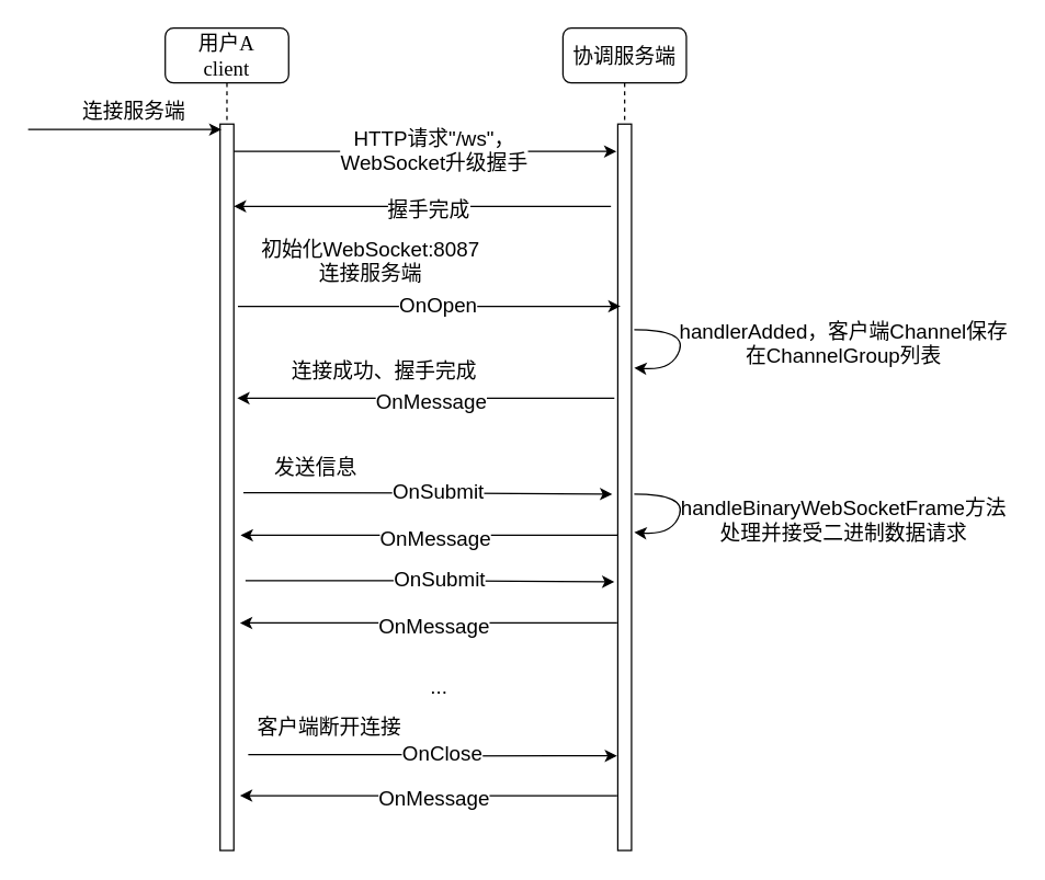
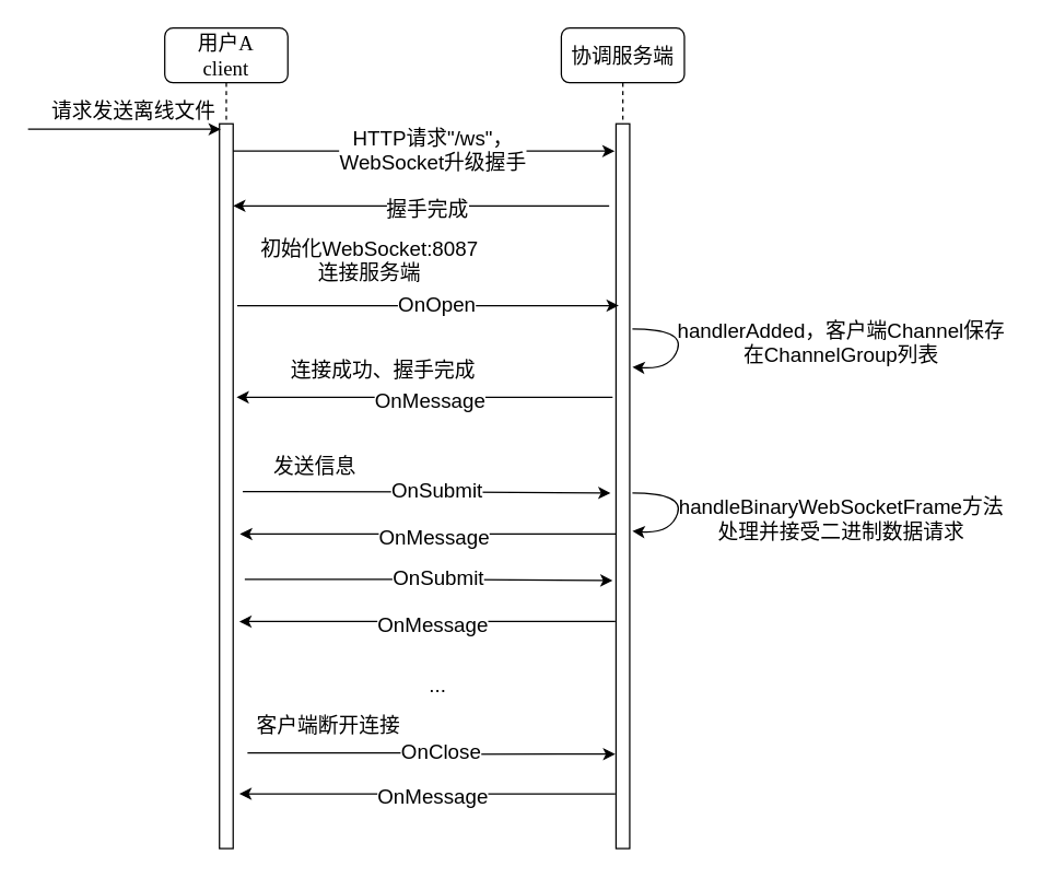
  <mxCell id="0" />
  <mxCell id="1" parent="0" />
  <mxCell id="2" value="协调服务端" style="shape=umlLifeline;perimeter=lifelinePerimeter;whiteSpace=wrap;html=1;container=1;collapsible=0;recursiveResize=0;outlineConnect=0;rounded=1;shadow=0;comic=0;labelBackgroundColor=none;strokeWidth=1;fontFamily=Verdana;fontSize=15;align=center;flipH=1;" parent="1" vertex="1"><mxGeometry x="410" y="20" width="90" height="600" as="geometry" /></mxCell>
  <mxCell id="3" value="" style="html=1;points=[];perimeter=orthogonalPerimeter;rounded=0;shadow=0;comic=0;labelBackgroundColor=none;strokeWidth=1;fontFamily=Verdana;fontSize=15;align=center;" parent="2" vertex="1"><mxGeometry x="40" y="70" width="10" height="530" as="geometry" /></mxCell>
  <mxCell id="4" value="" style="curved=1;endArrow=classic;html=1;fontSize=15;entryX=1.2;entryY=0.421;entryDx=0;entryDy=0;entryPerimeter=0;" edge="1" parent="2"><mxGeometry width="50" height="50" relative="1" as="geometry"><mxPoint x="52" y="340" as="sourcePoint" /><mxPoint x="52" y="367.87" as="targetPoint" /><Array as="points"><mxPoint x="90" y="340" /><mxPoint x="80" y="370" /></Array></mxGeometry></mxCell>
  <mxCell id="5" value="用户A&lt;br style=&quot;font-size: 15px;&quot;&gt;client" style="shape=umlLifeline;perimeter=lifelinePerimeter;whiteSpace=wrap;html=1;container=1;collapsible=0;recursiveResize=0;outlineConnect=0;rounded=1;shadow=0;comic=0;labelBackgroundColor=none;strokeWidth=1;fontFamily=Verdana;fontSize=15;align=center;flipH=1;" parent="1" vertex="1"><mxGeometry x="120" y="20" width="90" height="600" as="geometry" /></mxCell>
  <mxCell id="6" value="" style="html=1;points=[];perimeter=orthogonalPerimeter;rounded=0;shadow=0;comic=0;labelBackgroundColor=none;strokeWidth=1;fontFamily=Verdana;fontSize=15;align=center;" parent="5" vertex="1"><mxGeometry x="40" y="70" width="10" height="530" as="geometry" /></mxCell>
  <mxCell id="7" value="" style="endArrow=classic;html=1;entryX=-0.2;entryY=0.32;entryDx=0;entryDy=0;entryPerimeter=0;fontSize=15;" parent="1" edge="1"><mxGeometry width="50" height="50" relative="1" as="geometry"><mxPoint x="20" y="94" as="sourcePoint" /><mxPoint x="161" y="94" as="targetPoint" /></mxGeometry></mxCell>
- <mxCell id="8" value="连接服务端" style="text;html=1;strokeColor=none;fillColor=none;align=center;verticalAlign=middle;whiteSpace=wrap;rounded=0;fontSize=15;" parent="1" vertex="1"><mxGeometry x="30" y="70" width="135" height="20" as="geometry" /></mxCell>
+ <mxCell id="8" value="请求发送离线文件" style="text;html=1;strokeColor=none;fillColor=none;align=center;verticalAlign=middle;whiteSpace=wrap;rounded=0;fontSize=15;" parent="1" vertex="1"><mxGeometry x="30" y="70" width="135" height="20" as="geometry" /></mxCell>
  <mxCell id="9" style="edgeStyle=orthogonalEdgeStyle;rounded=0;orthogonalLoop=1;jettySize=auto;html=1;fontSize=15;" parent="1" edge="1"><mxGeometry relative="1" as="geometry"><mxPoint x="173" y="223" as="sourcePoint" /><mxPoint x="452" y="223" as="targetPoint" /></mxGeometry></mxCell>
  <mxCell id="10" value="OnOpen" style="edgeLabel;html=1;align=center;verticalAlign=middle;resizable=0;points=[];fontSize=15;" parent="9" vertex="1" connectable="0"><mxGeometry x="-0.037" y="2" relative="1" as="geometry"><mxPoint x="11" as="offset" /></mxGeometry></mxCell>
  <mxCell id="11" style="edgeStyle=orthogonalEdgeStyle;rounded=0;orthogonalLoop=1;jettySize=auto;html=1;fontSize=15;" parent="1" edge="1"><mxGeometry relative="1" as="geometry"><mxPoint x="439.5" y="290" as="sourcePoint" /><mxPoint x="172.5" y="290" as="targetPoint" /><Array as="points"><mxPoint x="447.5" y="290" /></Array></mxGeometry></mxCell>
  <mxCell id="12" value="OnMessage" style="edgeLabel;html=1;align=center;verticalAlign=middle;resizable=0;points=[];fontSize=15;" parent="11" vertex="1" connectable="0"><mxGeometry x="0.215" y="1" relative="1" as="geometry"><mxPoint x="30" as="offset" /></mxGeometry></mxCell>
  <mxCell id="13" value="连接成功、握手完成" style="text;html=1;strokeColor=none;fillColor=none;align=center;verticalAlign=middle;whiteSpace=wrap;rounded=0;fontSize=15;" parent="1" vertex="1"><mxGeometry x="180" y="260" width="200" height="20" as="geometry" /></mxCell>
  <mxCell id="14" style="edgeStyle=orthogonalEdgeStyle;rounded=0;orthogonalLoop=1;jettySize=auto;html=1;exitX=1.3;exitY=0.078;exitDx=0;exitDy=0;exitPerimeter=0;fontSize=15;" parent="1" edge="1"><mxGeometry relative="1" as="geometry"><mxPoint x="177" y="359.05" as="sourcePoint" /><mxPoint x="446" y="360" as="targetPoint" /><Array as="points"><mxPoint x="312" y="360" /></Array></mxGeometry></mxCell>
  <mxCell id="15" value="OnSubmit" style="edgeLabel;html=1;align=center;verticalAlign=middle;resizable=0;points=[];fontSize=15;" parent="14" vertex="1" connectable="0"><mxGeometry x="-0.037" y="2" relative="1" as="geometry"><mxPoint x="11" as="offset" /></mxGeometry></mxCell>
  <mxCell id="16" value="发送信息" style="text;html=1;strokeColor=none;fillColor=none;align=center;verticalAlign=middle;whiteSpace=wrap;rounded=0;fontSize=15;" parent="1" vertex="1"><mxGeometry x="140" y="330" width="180" height="20" as="geometry" /></mxCell>
  <mxCell id="17" style="edgeStyle=orthogonalEdgeStyle;rounded=0;orthogonalLoop=1;jettySize=auto;html=1;fontSize=15;" parent="1" edge="1"><mxGeometry relative="1" as="geometry"><mxPoint x="442" y="390" as="sourcePoint" /><mxPoint x="175" y="390" as="targetPoint" /><Array as="points"><mxPoint x="450" y="390" /></Array></mxGeometry></mxCell>
  <mxCell id="18" value="OnMessage" style="edgeLabel;html=1;align=center;verticalAlign=middle;resizable=0;points=[];fontSize=15;" parent="17" vertex="1" connectable="0"><mxGeometry x="0.215" y="1" relative="1" as="geometry"><mxPoint x="30" as="offset" /></mxGeometry></mxCell>
  <mxCell id="19" value="..." style="text;html=1;strokeColor=none;fillColor=none;align=center;verticalAlign=middle;whiteSpace=wrap;rounded=0;fontSize=15;" parent="1" vertex="1"><mxGeometry x="300" y="490" width="40" height="20" as="geometry" /></mxCell>
  <mxCell id="20" style="edgeStyle=orthogonalEdgeStyle;rounded=0;orthogonalLoop=1;jettySize=auto;html=1;exitX=1.3;exitY=0.078;exitDx=0;exitDy=0;exitPerimeter=0;fontSize=15;" parent="1" edge="1"><mxGeometry relative="1" as="geometry"><mxPoint x="180.5" y="550" as="sourcePoint" /><mxPoint x="449.5" y="550.95" as="targetPoint" /><Array as="points"><mxPoint x="315.5" y="550.95" /></Array></mxGeometry></mxCell>
  <mxCell id="21" value="OnClose" style="edgeLabel;html=1;align=center;verticalAlign=middle;resizable=0;points=[];fontSize=15;" parent="20" vertex="1" connectable="0"><mxGeometry x="-0.037" y="2" relative="1" as="geometry"><mxPoint x="11" as="offset" /></mxGeometry></mxCell>
  <mxCell id="22" value="客户端断开连接" style="text;html=1;strokeColor=none;fillColor=none;align=center;verticalAlign=middle;whiteSpace=wrap;rounded=0;fontSize=15;" parent="1" vertex="1"><mxGeometry x="150" y="520" width="180" height="20" as="geometry" /></mxCell>
  <mxCell id="23" style="edgeStyle=orthogonalEdgeStyle;rounded=0;orthogonalLoop=1;jettySize=auto;html=1;fontSize=15;" parent="1" edge="1"><mxGeometry relative="1" as="geometry"><mxPoint x="441.5" y="580" as="sourcePoint" /><mxPoint x="174.5" y="580" as="targetPoint" /><Array as="points"><mxPoint x="449.5" y="580" /></Array></mxGeometry></mxCell>
  <mxCell id="24" value="OnMessage" style="edgeLabel;html=1;align=center;verticalAlign=middle;resizable=0;points=[];fontSize=15;" parent="23" vertex="1" connectable="0"><mxGeometry x="0.215" y="1" relative="1" as="geometry"><mxPoint x="30" as="offset" /></mxGeometry></mxCell>
  <mxCell id="25" style="edgeStyle=orthogonalEdgeStyle;rounded=0;orthogonalLoop=1;jettySize=auto;html=1;exitX=1.3;exitY=0.078;exitDx=0;exitDy=0;exitPerimeter=0;fontSize=15;" parent="1" edge="1"><mxGeometry relative="1" as="geometry"><mxPoint x="178.5" y="423.05" as="sourcePoint" /><mxPoint x="447.5" y="424" as="targetPoint" /><Array as="points"><mxPoint x="313.5" y="424" /></Array></mxGeometry></mxCell>
  <mxCell id="26" value="OnSubmit" style="edgeLabel;html=1;align=center;verticalAlign=middle;resizable=0;points=[];fontSize=15;" parent="25" vertex="1" connectable="0"><mxGeometry x="-0.037" y="2" relative="1" as="geometry"><mxPoint x="11" as="offset" /></mxGeometry></mxCell>
  <mxCell id="27" style="edgeStyle=orthogonalEdgeStyle;rounded=0;orthogonalLoop=1;jettySize=auto;html=1;fontSize=15;" parent="1" edge="1"><mxGeometry relative="1" as="geometry"><mxPoint x="441.5" y="454" as="sourcePoint" /><mxPoint x="174.5" y="454" as="targetPoint" /><Array as="points"><mxPoint x="449.5" y="454" /></Array></mxGeometry></mxCell>
  <mxCell id="28" value="OnMessage" style="edgeLabel;html=1;align=center;verticalAlign=middle;resizable=0;points=[];fontSize=15;" parent="27" vertex="1" connectable="0"><mxGeometry x="0.215" y="1" relative="1" as="geometry"><mxPoint x="30" as="offset" /></mxGeometry></mxCell>
  <mxCell id="29" value="初始化WebSocket:8087&lt;br style=&quot;font-size: 15px;&quot;&gt;连接服务端" style="text;html=1;strokeColor=none;fillColor=none;align=center;verticalAlign=middle;whiteSpace=wrap;rounded=0;fontSize=15;" parent="1" vertex="1"><mxGeometry x="180" y="180" width="180" height="20" as="geometry" /></mxCell>
  <mxCell id="30" value="&lt;br&gt;handleBinaryWebSocketFrame方法处理并接受二进制数据请求" style="text;html=1;strokeColor=none;fillColor=none;align=center;verticalAlign=middle;whiteSpace=wrap;rounded=0;fontSize=15;" vertex="1" parent="1"><mxGeometry x="490" y="360" width="250" height="20" as="geometry" /></mxCell>
  <mxCell id="31" style="edgeStyle=orthogonalEdgeStyle;rounded=0;orthogonalLoop=1;jettySize=auto;html=1;fontSize=15;" edge="1" parent="1"><mxGeometry relative="1" as="geometry"><mxPoint x="170" y="110" as="sourcePoint" /><mxPoint x="449" y="110" as="targetPoint" /></mxGeometry></mxCell>
  <mxCell id="32" value="HTTP请求&quot;/ws&quot;，&lt;br&gt;WebSocket升级握手" style="edgeLabel;html=1;align=center;verticalAlign=middle;resizable=0;points=[];fontSize=15;" vertex="1" connectable="0" parent="31"><mxGeometry x="-0.037" y="2" relative="1" as="geometry"><mxPoint x="11" as="offset" /></mxGeometry></mxCell>
  <mxCell id="33" style="edgeStyle=orthogonalEdgeStyle;rounded=0;orthogonalLoop=1;jettySize=auto;html=1;fontSize=15;" edge="1" parent="1"><mxGeometry relative="1" as="geometry"><mxPoint x="437" y="150" as="sourcePoint" /><mxPoint x="170" y="150" as="targetPoint" /><Array as="points"><mxPoint x="445" y="150" /></Array></mxGeometry></mxCell>
  <mxCell id="34" value="握手完成" style="edgeLabel;html=1;align=center;verticalAlign=middle;resizable=0;points=[];fontSize=15;" vertex="1" connectable="0" parent="33"><mxGeometry x="0.215" y="1" relative="1" as="geometry"><mxPoint x="30" as="offset" /></mxGeometry></mxCell>
  <mxCell id="35" value="" style="curved=1;endArrow=classic;html=1;fontSize=15;entryX=1.2;entryY=0.421;entryDx=0;entryDy=0;entryPerimeter=0;" edge="1" parent="1"><mxGeometry width="50" height="50" relative="1" as="geometry"><mxPoint x="462" y="240" as="sourcePoint" /><mxPoint x="462" y="267.87" as="targetPoint" /><Array as="points"><mxPoint x="500" y="240" /><mxPoint x="490" y="270" /></Array></mxGeometry></mxCell>
  <mxCell id="36" value="handlerAdded，客户端Channel保存在ChannelGroup列表" style="text;html=1;strokeColor=none;fillColor=none;align=center;verticalAlign=middle;whiteSpace=wrap;rounded=0;fontSize=15;" vertex="1" parent="1"><mxGeometry x="490" y="240" width="250" height="20" as="geometry" /></mxCell>
